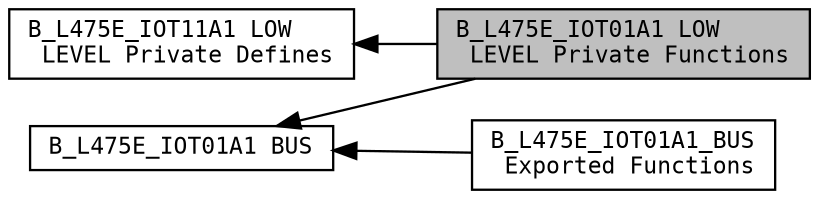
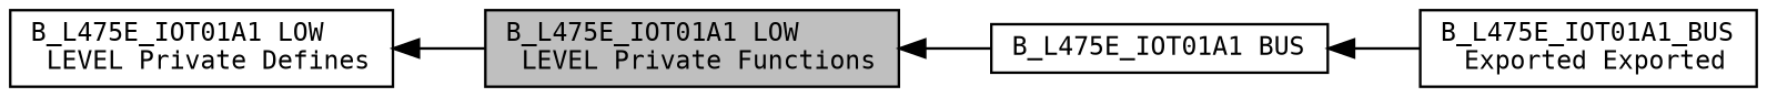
  digraph {
    fontname="DejaVu Sans Mono"
    rankdir=LR
    node [color=black fillcolor=white fontname="DejaVu Sans Mono" fontsize=10 shape=box style=filled]
    edge [dir=back fontname="DejaVu Sans Mono" fontsize=10 labelfontname=Helvetica labelfontsize=10 shape=plaintext style=solid]
    n1 [height=0.2 label="B_L475E_IOT01A1 BUS" width=0.4]
    n2 [fillcolor=grey75 fontcolor=black height=0.2 label="B_L475E_IOT01A1 LOW\l LEVEL Private Functions" width=0.4]
-   n3 [height=0.2 label="B_L475E_IOT01A1_BUS\l Exported Functions" width=0.4]
-   n4 [height=0.2 label="B_L475E_IOT11A1 LOW\l LEVEL Private Defines" width=0.4]
-   n1 -> n2
+   n3 [height=0.2 label="B_L475E_IOT01A1_BUS\l Exported Exported" width=0.4]
+   n4 [height=0.2 label="B_L475E_IOT01A1 LOW\l LEVEL Private Defines" width=0.4]
+   n2 -> n1
    n1 -> n3
    n4 -> n2
  }
